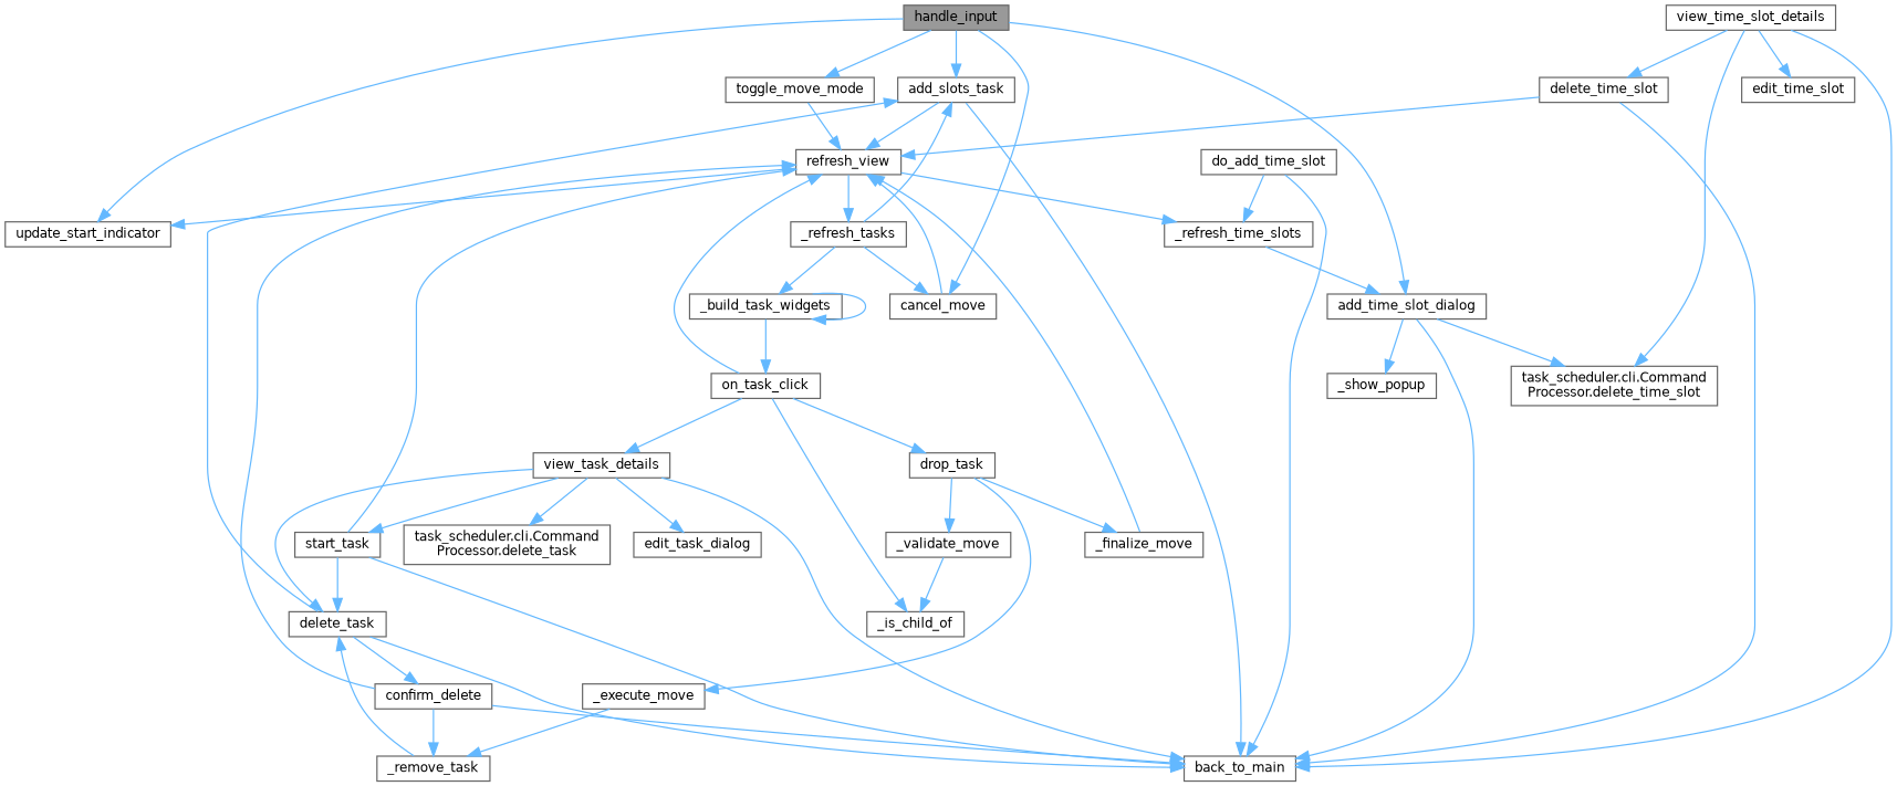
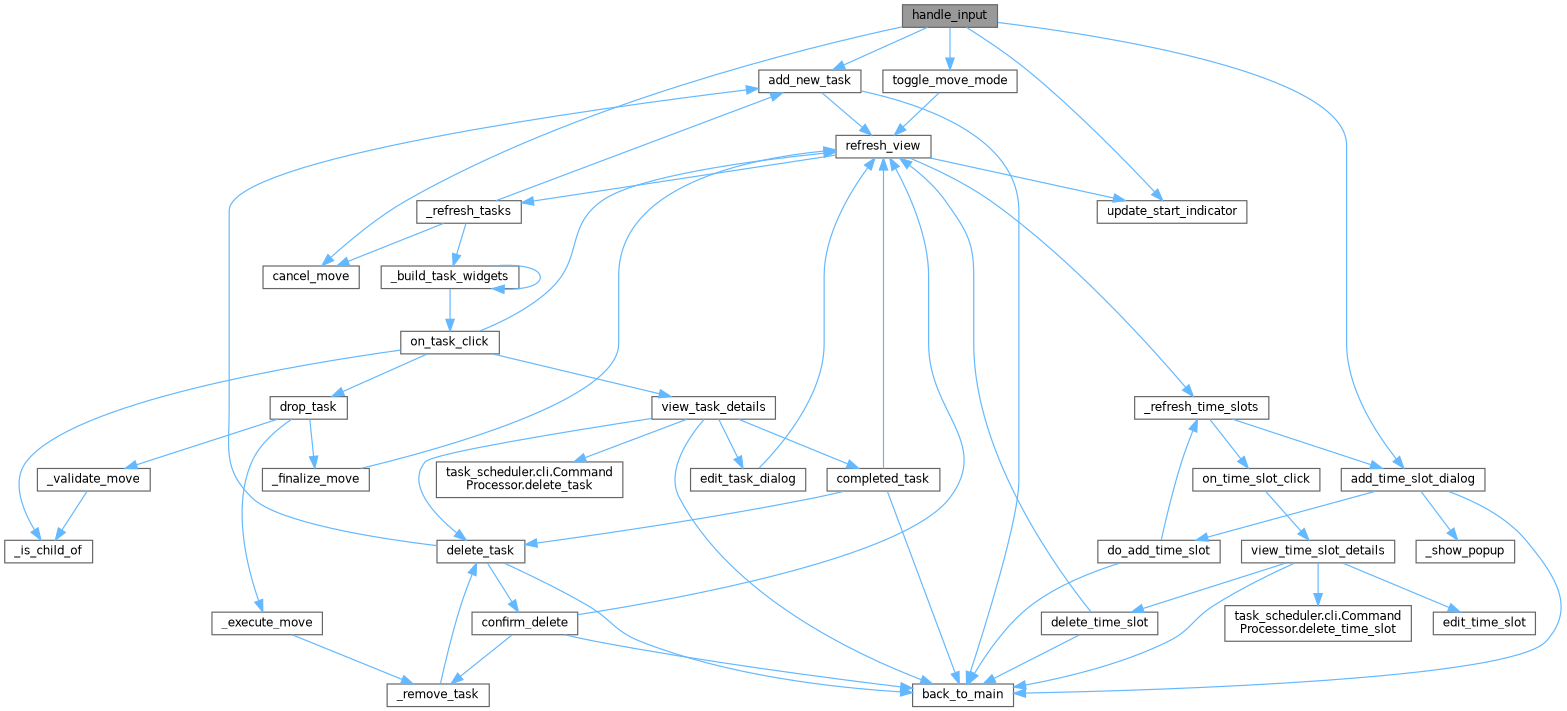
  digraph {
    rankdir=TB
    node [color=grey40 fillcolor=white fontname=Helvetica fontsize=10 shape=box style=filled]
    edge [color=steelblue1 fontname=Helvetica fontsize=10 labelfontname=Helvetica labelfontsize=10 style=solid]
    n1 [color=gray40 fillcolor=grey60 fontcolor=black height=0.2 label=handle_input width=0.4]
-   n2 [height=0.2 label=add_slots_task width=0.4]
+   n2 [height=0.2 label=add_new_task width=0.4]
    n3 [height=0.2 label=cancel_move width=0.4]
    n4 [height=0.2 label=add_time_slot_dialog width=0.4]
    n5 [height=0.2 label=update_start_indicator width=0.4]
    n6 [height=0.2 label=toggle_move_mode width=0.4]
    n7 [height=0.2 label=back_to_main width=0.4]
    n8 [height=0.2 label=refresh_view width=0.4]
    n9 [height=0.2 label=_show_popup width=0.4]
    n10 [height=0.2 label=do_add_time_slot width=0.4]
    n11 [height=0.2 label=_refresh_tasks width=0.4]
    n12 [height=0.2 label=_refresh_time_slots width=0.4]
    n13 [height=0.2 label=_build_task_widgets width=0.4]
+   n14 [height=0.2 label=on_time_slot_click width=0.4]
    n15 [height=0.2 label=on_task_click width=0.4]
    n16 [height=0.2 label=_is_child_of width=0.4]
    n17 [height=0.2 label=drop_task width=0.4]
    n18 [height=0.2 label=view_task_details width=0.4]
    n19 [height=0.2 label=_execute_move width=0.4]
    n20 [height=0.2 label=_finalize_move width=0.4]
    n21 [height=0.2 label=_validate_move width=0.4]
    n22 [height=0.2 label=delete_task width=0.4]
-   n23 [height=0.2 label=start_task width=0.4]
+   n23 [height=0.2 label=completed_task width=0.4]
    n24 [height=0.2 label="task_scheduler.cli.Command\lProcessor.delete_task" width=0.4]
    n25 [height=0.2 label=edit_task_dialog width=0.4]
    n26 [height=0.2 label=_remove_task width=0.4]
    n27 [height=0.2 label=confirm_delete width=0.4]
    n28 [height=0.2 label=view_time_slot_details width=0.4]
    n29 [height=0.2 label="task_scheduler.cli.Command\lProcessor.delete_time_slot" width=0.4]
    n30 [height=0.2 label=delete_time_slot width=0.4]
    n31 [height=0.2 label=edit_time_slot width=0.4]
    n1 -> n2
    n1 -> n3
    n1 -> n4
    n1 -> n5
    n1 -> n6
    n2 -> n7
    n2 -> n8
-   n3 -> n8
+   n25 -> n8
    n4 -> n7
    n4 -> n9
-   n4 -> n29
+   n4 -> n10
    n6 -> n8
    n8 -> n5
    n8 -> n11
    n8 -> n12
    n10 -> n7
    n10 -> n12
    n11 -> n2
    n11 -> n3
    n11 -> n13
    n12 -> n4
+   n12 -> n14
    n13 -> n13
    n13 -> n15
+   n14 -> n28
    n15 -> n8
    n15 -> n16
    n15 -> n17
    n15 -> n18
    n17 -> n19
    n17 -> n20
    n17 -> n21
    n18 -> n7
    n18 -> n22
    n18 -> n23
    n18 -> n24
    n18 -> n25
    n19 -> n26
    n20 -> n8
    n21 -> n16
    n22 -> n2
    n22 -> n7
    n22 -> n27
    n23 -> n7
    n23 -> n8
    n23 -> n22
    n26 -> n22
    n27 -> n7
    n27 -> n8
    n27 -> n26
    n28 -> n7
    n28 -> n29
    n28 -> n30
    n28 -> n31
    n30 -> n7
    n30 -> n8
  }
